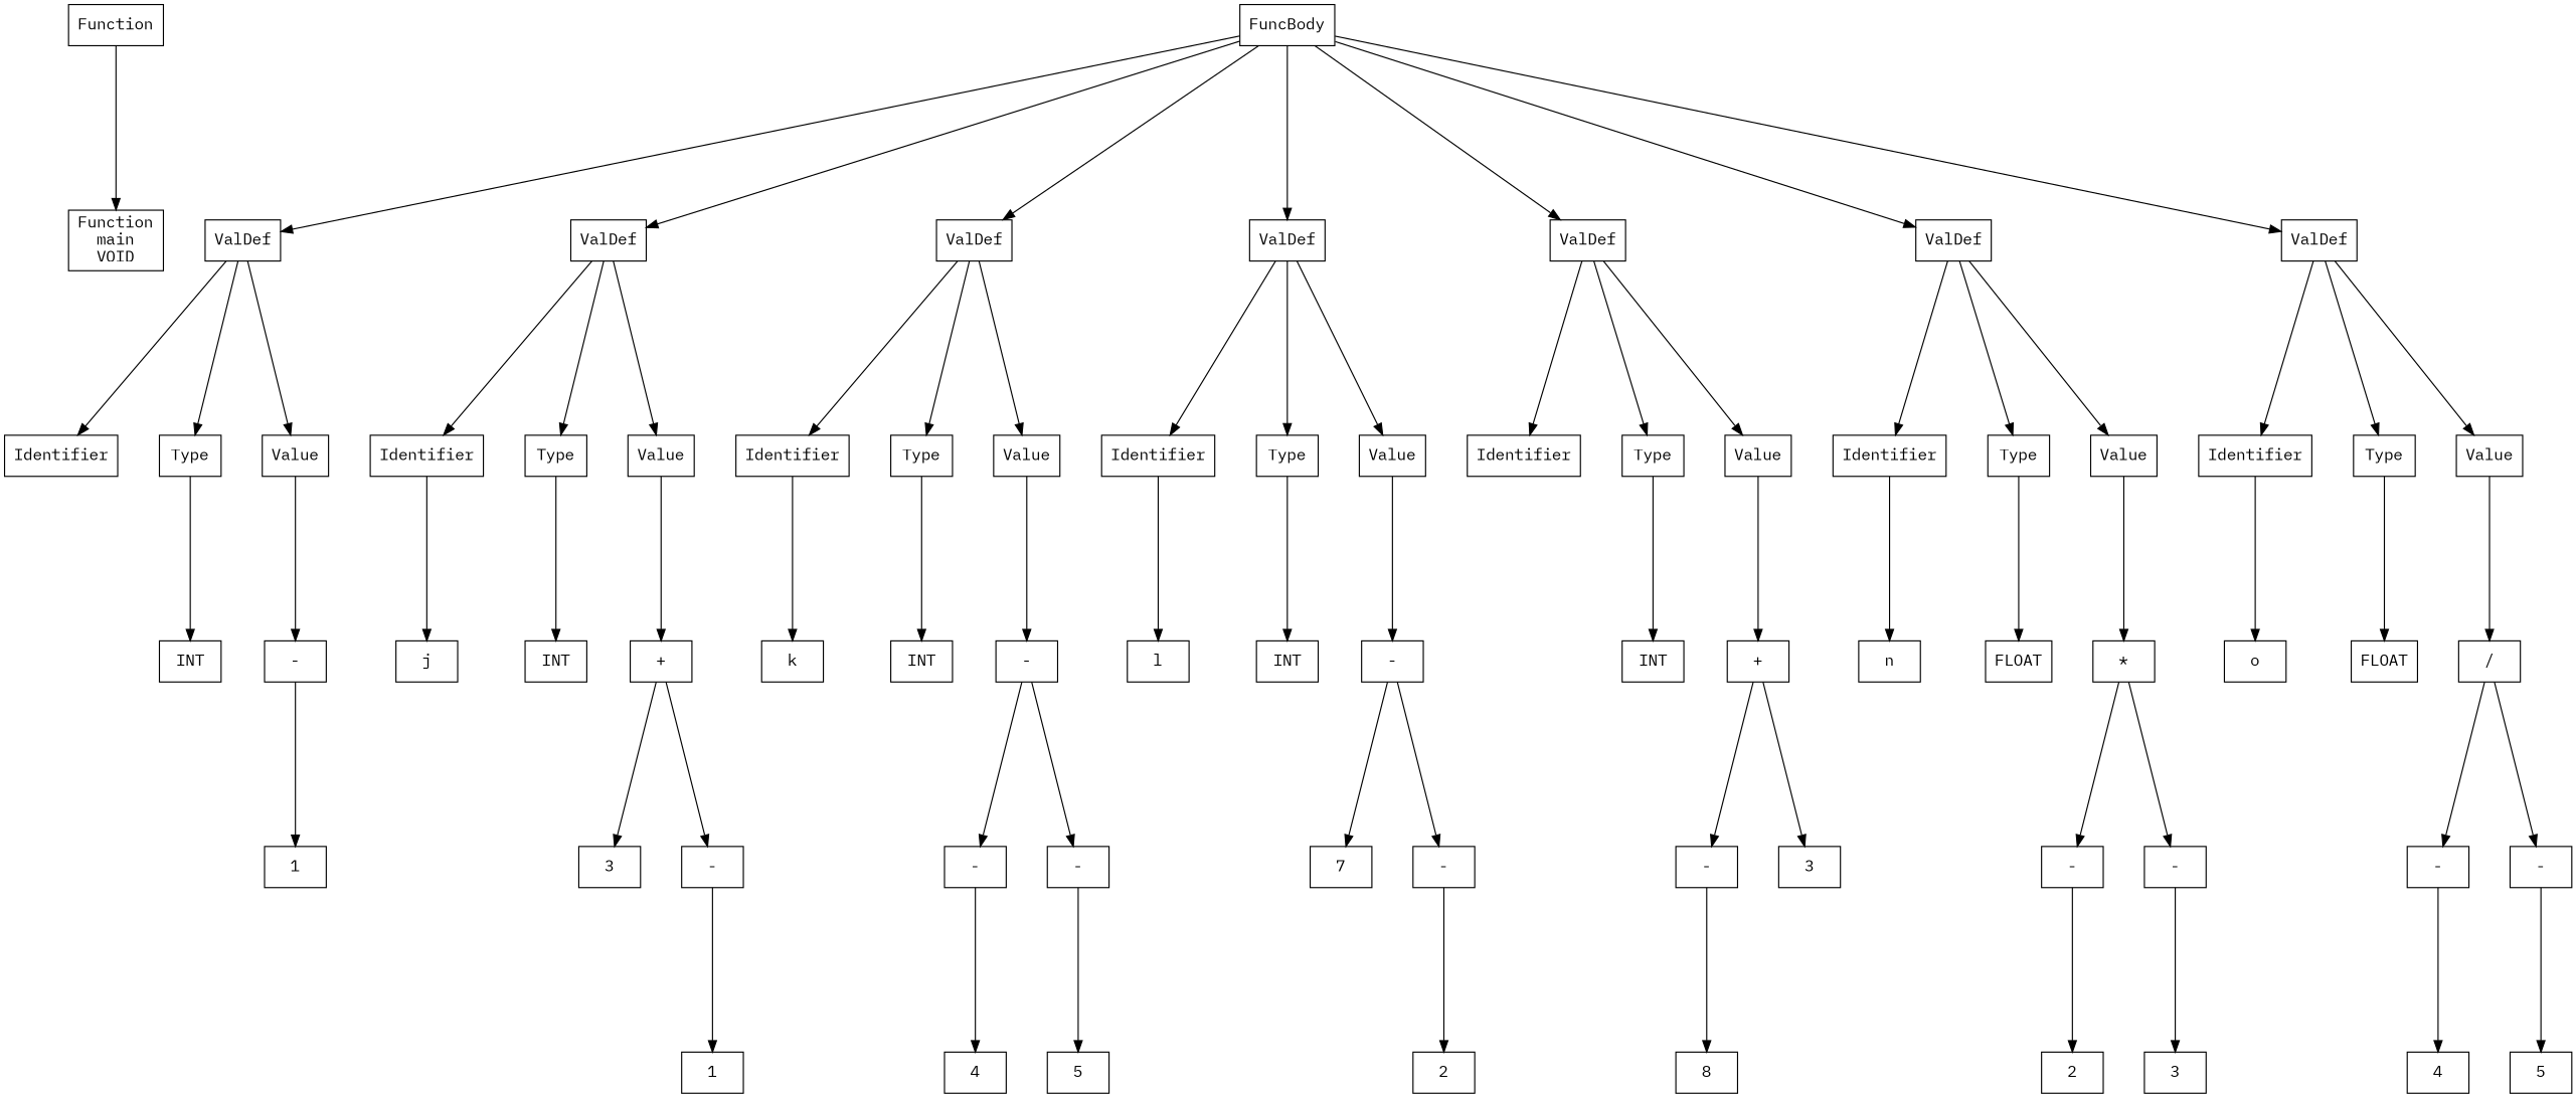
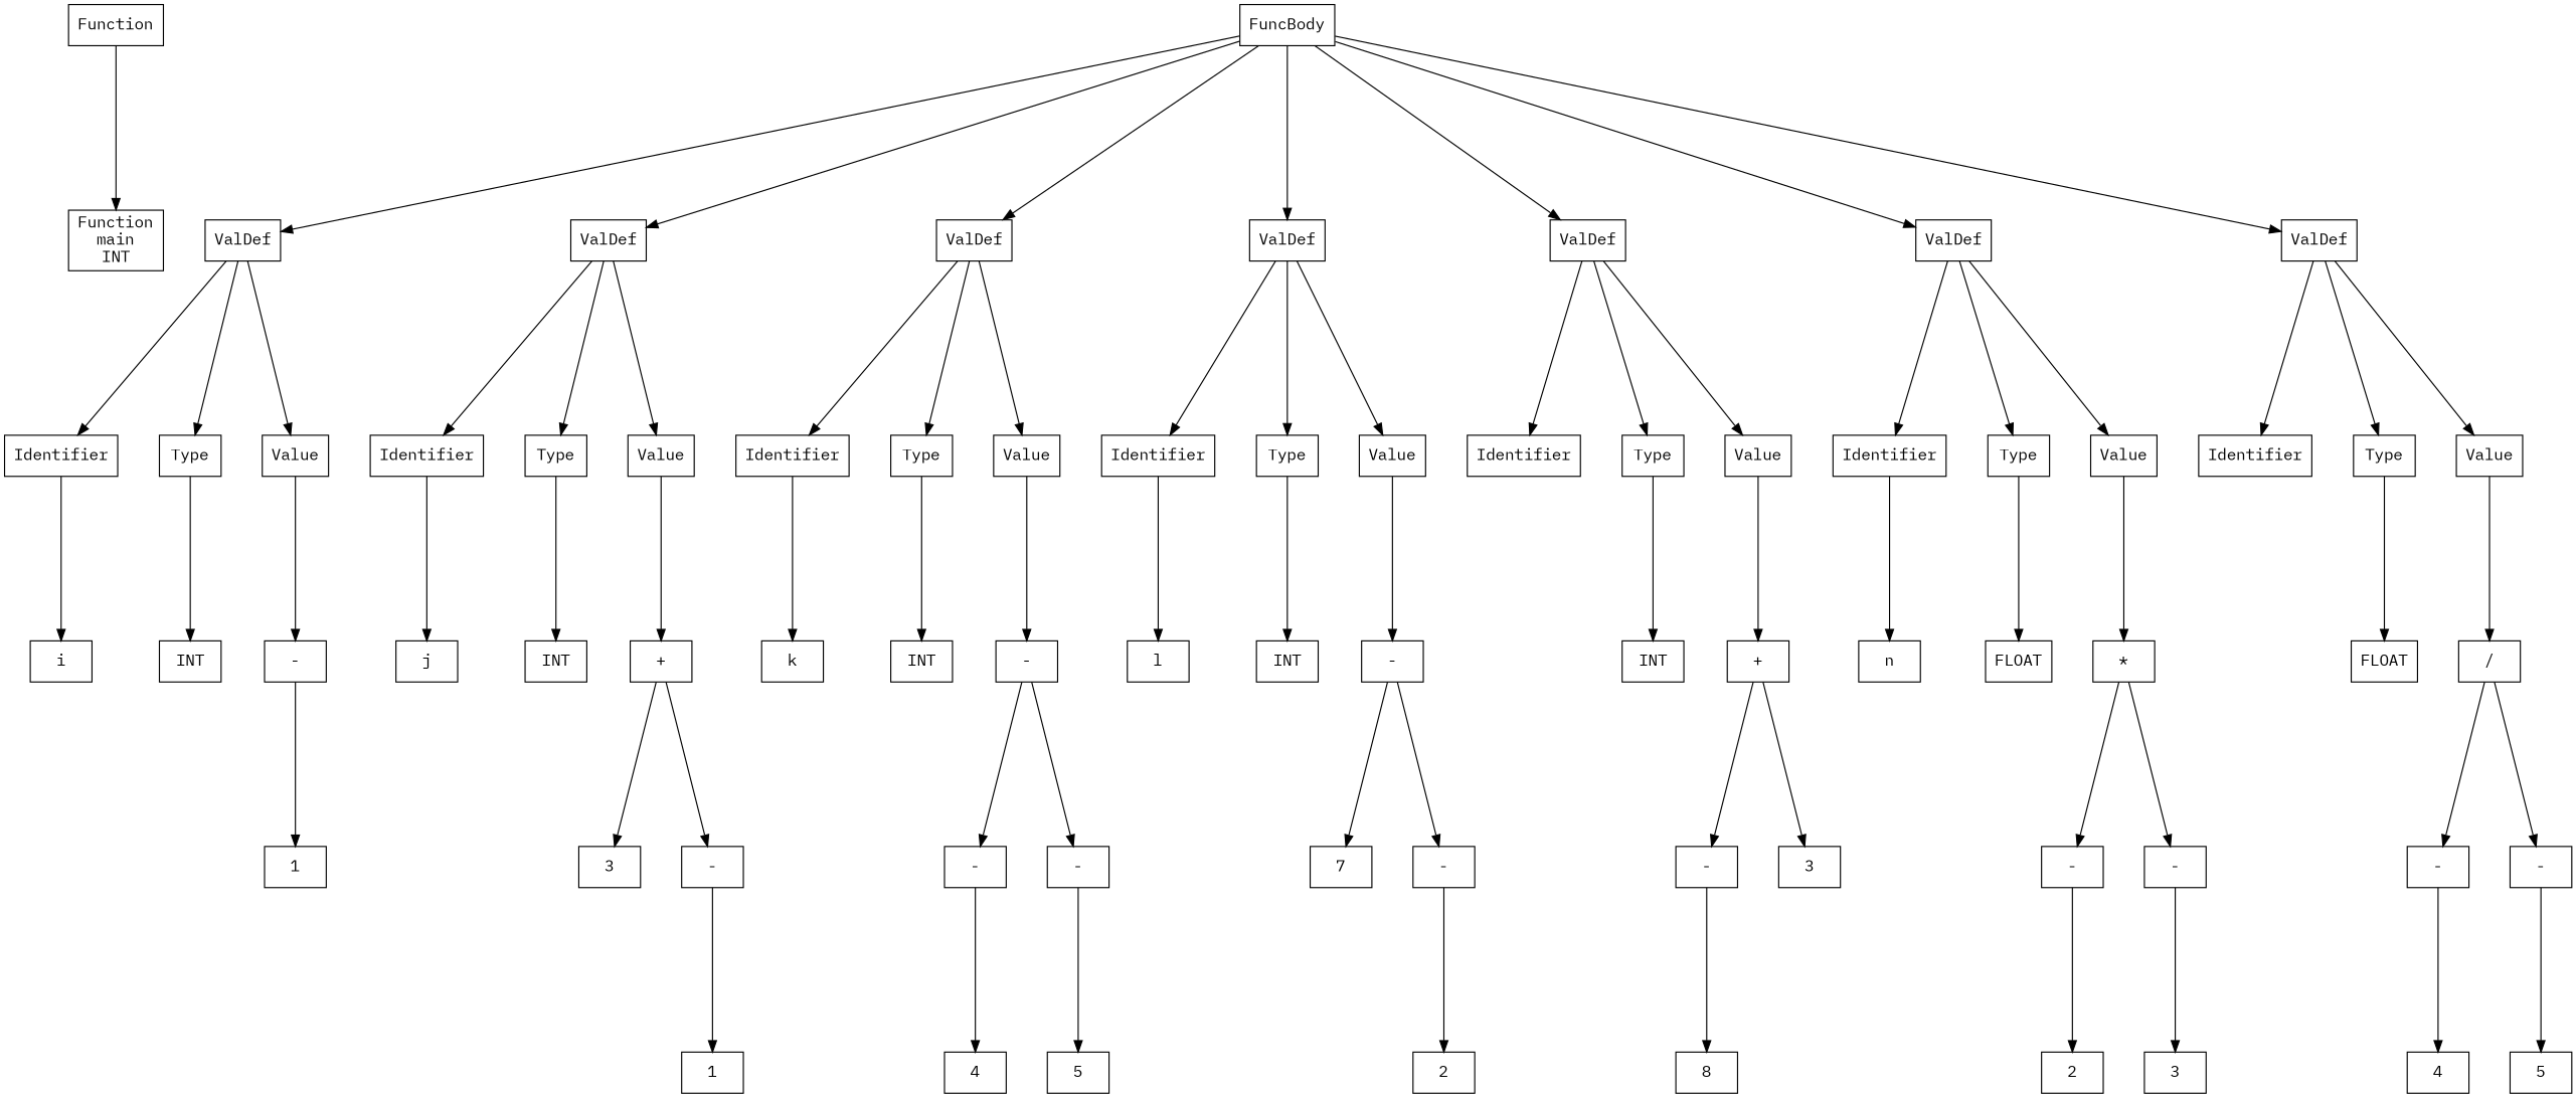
  digraph {
    fontname="IBM Plex Mono"
    nodesep=0.5
    ordering=out
    ranksep=2
    node [fontname="IBM Plex Mono" shape=box]
    edge [fontname="IBM Plex Mono"]
    n1 [label=Function]
-   n2 [label="Function\nmain\nVOID"]
+   n2 [label="Function\nmain\nINT"]
    n3 [label=FuncBody]
    n4 [label=ValDef]
    n5 [label=ValDef]
    n6 [label=ValDef]
    n7 [label=ValDef]
    n8 [label=ValDef]
    n9 [label=ValDef]
    n10 [label=ValDef]
    n11 [label=Identifier]
    n12 [label=Type]
    n13 [label=Value]
    n14 [label=Identifier]
    n15 [label=Type]
    n16 [label=Value]
    n17 [label=Identifier]
    n18 [label=Type]
    n19 [label=Value]
    n20 [label=Identifier]
    n21 [label=Type]
    n22 [label=Value]
    n23 [label=Identifier]
    n24 [label=Type]
    n25 [label=Value]
    n26 [label=Identifier]
    n27 [label=Type]
    n28 [label=Value]
    n29 [label=Identifier]
    n30 [label=Type]
    n31 [label=Value]
+   n32 [label=i]
    n33 [label=INT]
    n34 [label="-"]
    n35 [label=1]
    n36 [label=j]
    n37 [label=INT]
    n38 [label="+"]
    n39 [label=3]
    n40 [label="-"]
    n41 [label=1]
    n42 [label=k]
    n43 [label=INT]
    n44 [label="-"]
    n45 [label="-"]
    n46 [label="-"]
    n47 [label=4]
    n48 [label=5]
    n49 [label=l]
    n50 [label=INT]
    n51 [label="-"]
    n52 [label=7]
    n53 [label="-"]
    n54 [label=2]
    n55 [label=INT]
    n56 [label="+"]
    n57 [label="-"]
    n58 [label=3]
    n59 [label=8]
    n60 [label=n]
    n61 [label=FLOAT]
    n62 [label="*"]
    n63 [label="-"]
    n64 [label="-"]
    n65 [label=2]
    n66 [label=3]
-   n67 [label=o]
    n68 [label=FLOAT]
    n69 [label="/"]
    n70 [label="-"]
    n71 [label="-"]
    n72 [label=4]
    n73 [label=5]
    n1 -> n2
    n3 -> n4
    n3 -> n5
    n3 -> n6
    n3 -> n7
    n3 -> n8
    n3 -> n9
    n3 -> n10
    n4 -> n11
    n4 -> n12
    n4 -> n13
    n5 -> n14
    n5 -> n15
    n5 -> n16
    n6 -> n17
    n6 -> n18
    n6 -> n19
    n7 -> n20
    n7 -> n21
    n7 -> n22
    n8 -> n23
    n8 -> n24
    n8 -> n25
    n9 -> n26
    n9 -> n27
    n9 -> n28
    n10 -> n29
    n10 -> n30
    n10 -> n31
+   n11 -> n32
    n12 -> n33
    n13 -> n34
    n14 -> n36
    n15 -> n37
    n16 -> n38
    n17 -> n42
    n18 -> n43
    n19 -> n44
    n20 -> n49
    n21 -> n50
    n22 -> n51
    n24 -> n55
    n25 -> n56
    n26 -> n60
    n27 -> n61
    n28 -> n62
-   n29 -> n67
    n30 -> n68
    n31 -> n69
    n34 -> n35
    n38 -> n39
    n38 -> n40
    n40 -> n41
    n44 -> n45
    n44 -> n46
    n45 -> n47
    n46 -> n48
    n51 -> n52
    n51 -> n53
    n53 -> n54
    n56 -> n57
    n56 -> n58
    n57 -> n59
    n62 -> n63
    n62 -> n64
    n63 -> n65
    n64 -> n66
    n69 -> n70
    n69 -> n71
    n70 -> n72
    n71 -> n73
  }
